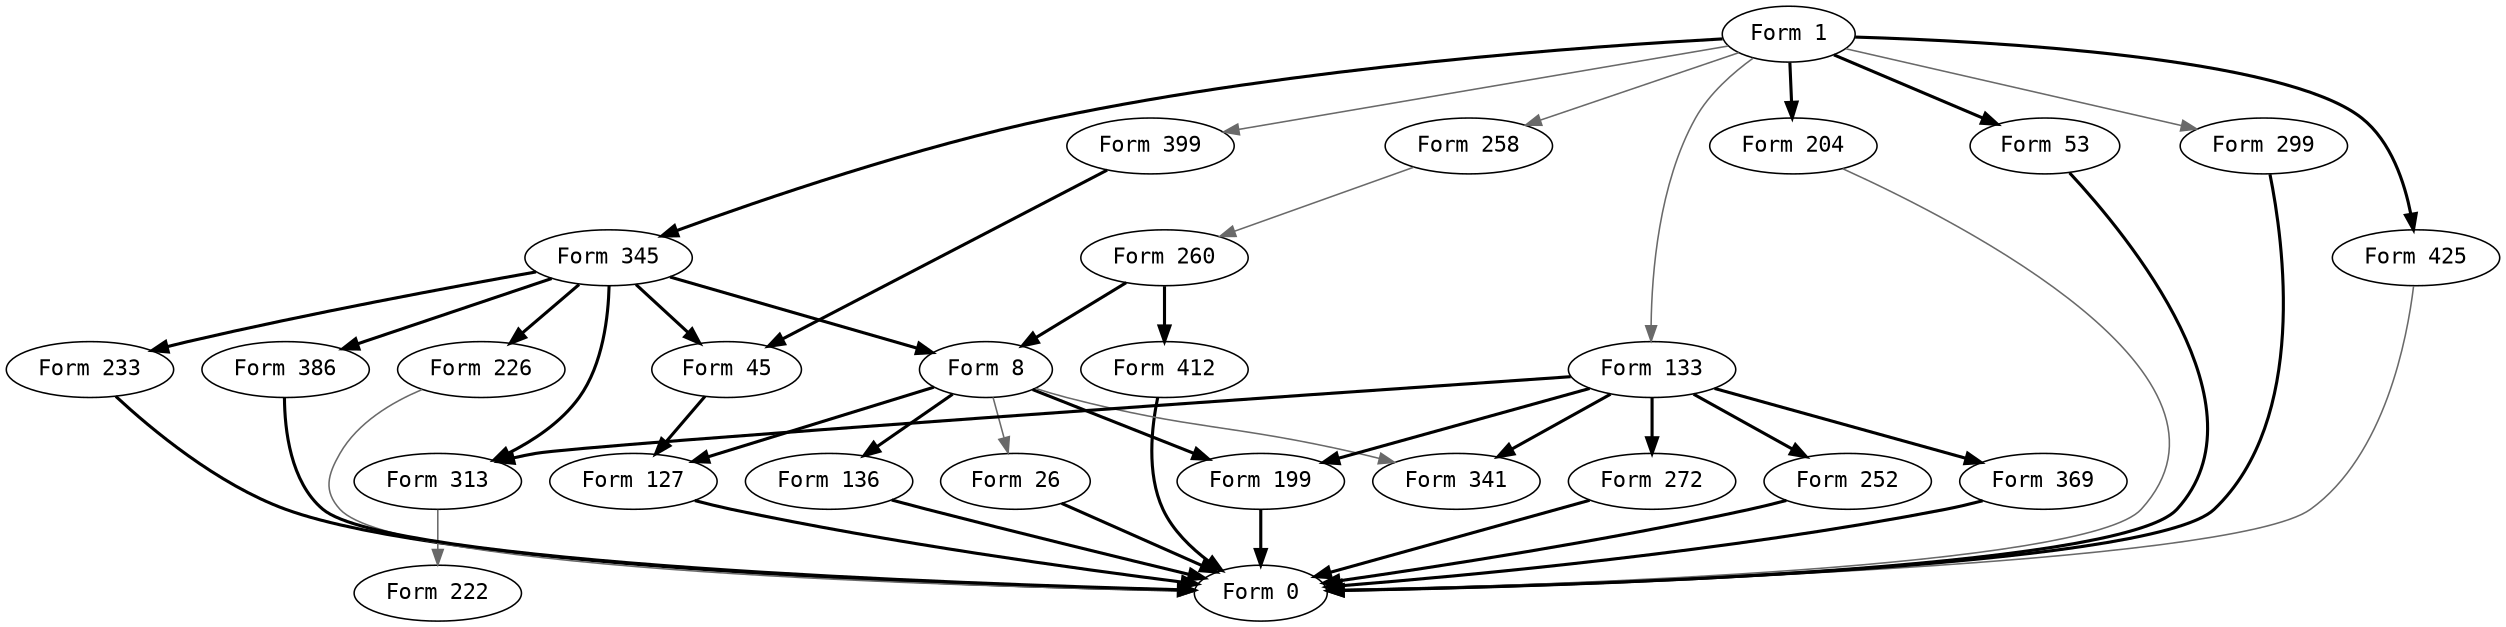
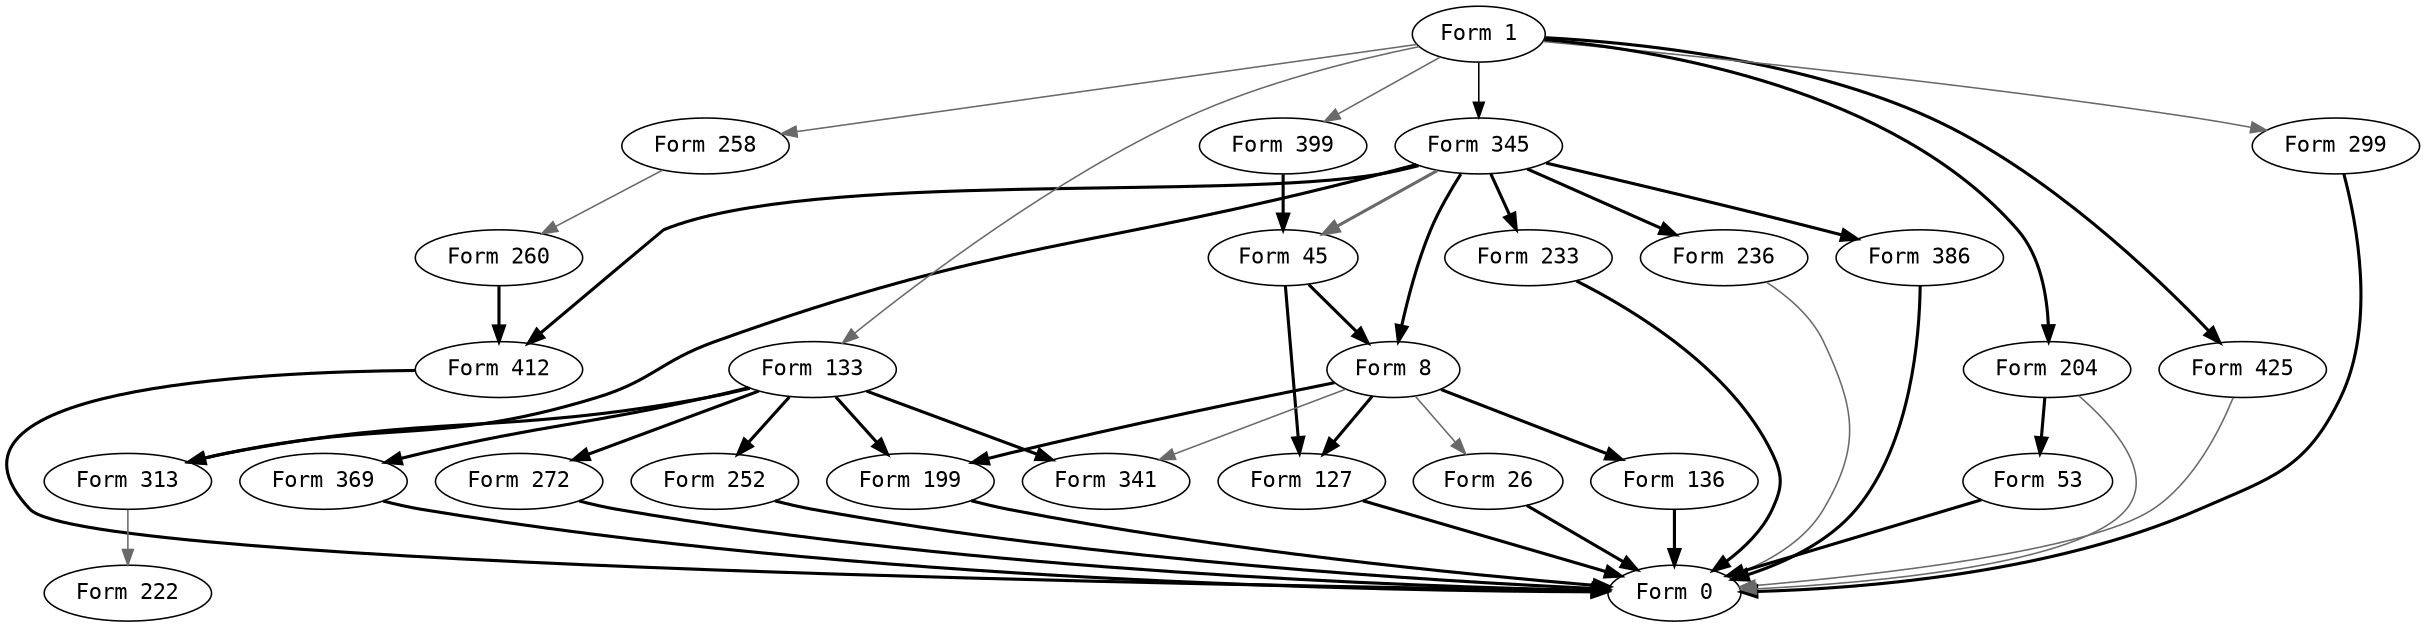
  digraph {
    fontname="DejaVu Sans Mono"
    node [fontname="DejaVu Sans Mono"]
    edge [fontname="DejaVu Sans Mono" style=bold]
    n1 [label="Form 425"]
    n2 [label="Form 0"]
    n3 [label="Form 399"]
    n4 [label="Form 45"]
    n5 [label="Form 127"]
    n6 [label="Form 299"]
    n7 [label="Form 258"]
    n8 [label="Form 260"]
    n9 [label="Form 412"]
    n10 [label="Form 8"]
    n11 [label="Form 199"]
    n12 [label="Form 136"]
    n13 [label="Form 26"]
    n14 [label="Form 341"]
    n15 [label="Form 233"]
-   n16 [label="Form 226"]
+   n16 [label="Form 236"]
    n17 [label="Form 272"]
    n18 [label="Form 252"]
    n19 [label="Form 204"]
    n20 [label="Form 53"]
    n21 [label="Form 222"]
    n22 [label="Form 369"]
    n23 [label="Form 313"]
    n24 [label="Form 345"]
    n25 [label="Form 386"]
    n26 [label="Form 133"]
    n27 [label="Form 1"]
    n1 -> n2 [color=dimgray style=""]
    n3 -> n4
    n4 -> n5
    n5 -> n2
    n6 -> n2
    n7 -> n8 [color=dimgray style=""]
    n8 -> n9
-   n8 -> n10
+   n4 -> n10
    n9 -> n2
    n10 -> n5
    n10 -> n11
    n10 -> n12
    n10 -> n13 [color=dimgray style=""]
    n10 -> n14 [color=dimgray style=""]
    n11 -> n2
    n12 -> n2
    n13 -> n2
    n15 -> n2
    n16 -> n2 [color=dimgray style=""]
    n17 -> n2
    n18 -> n2
    n19 -> n2 [color=dimgray style=""]
    n20 -> n2
    n22 -> n2
    n23 -> n21 [color=dimgray style=""]
-   n24 -> n4
+   n24 -> n4 [color=dimgray]
+   n24 -> n9
    n24 -> n10
    n24 -> n15
    n24 -> n16
    n24 -> n23
    n24 -> n25
    n25 -> n2
    n26 -> n11
    n26 -> n14
    n26 -> n17
    n26 -> n18
    n26 -> n22
    n26 -> n23
    n27 -> n1
    n27 -> n3 [color=dimgray style=""]
    n27 -> n6 [color=dimgray style=""]
    n27 -> n7 [color=dimgray style=""]
    n27 -> n19
-   n27 -> n20
-   n27 -> n24
+   n19 -> n20
+   n27 -> n24 [style=solid]
    n27 -> n26 [color=dimgray style=""]
  }
